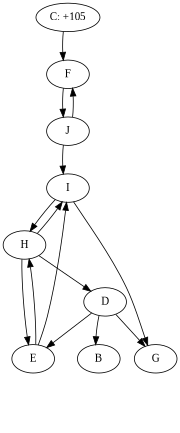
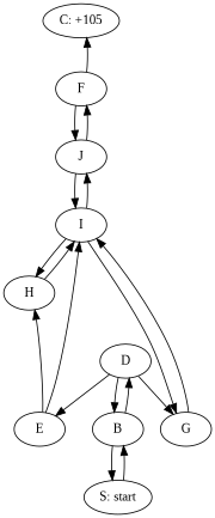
  digraph {
    fontname="Liberation Serif"
    node [fontname="Liberation Serif"]
    edge [fontname="Liberation Serif"]
    n1 [label="C: +105"]
+   n2 [label="S: start"]
    B
    D
    E
    G
    H
    I
    J
    F
-   H -> D
+   n2 -> B
+   B -> n2
+   B -> D
    D -> B
    D -> E
    D -> G
    E -> H
    E -> I
-   H -> E
+   G -> I
    H -> I
    I -> G
    I -> H
+   I -> J
    J -> I
    J -> F
-   n1 -> F
+   F -> n1
    F -> J
  }
